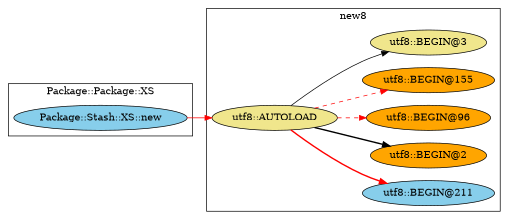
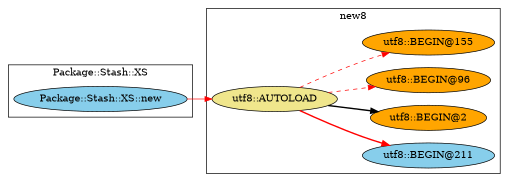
  digraph {
    rankdir=LR
    node [fillcolor=orange style=filled]
    edge [color=red style=bold]
    "utf8::AUTOLOAD" [fillcolor=khaki]
    "utf8::BEGIN@211" [fillcolor=skyblue]
    "utf8::BEGIN@2"
    n4 [label="utf8::BEGIN@96"]
    "utf8::BEGIN@155"
-   "utf8::BEGIN@3" [fillcolor=khaki]
    "Package::Stash::XS::new" [fillcolor=skyblue]
    subgraph cluster_1 {
      label=new8
      "utf8::AUTOLOAD"
      "utf8::BEGIN@211"
      "utf8::BEGIN@2"
      n4
      "utf8::BEGIN@155"
-     "utf8::BEGIN@3"
    }
    subgraph cluster_2 {
-     label="Package::Package::XS"
+     label="Package::Stash::XS"
      "Package::Stash::XS::new"
    }
    "utf8::AUTOLOAD" -> "utf8::BEGIN@211"
    "utf8::AUTOLOAD" -> "utf8::BEGIN@2" [color=black]
    "utf8::AUTOLOAD" -> n4 [style=dashed]
    "utf8::AUTOLOAD" -> "utf8::BEGIN@155" [style=dashed]
-   "utf8::AUTOLOAD" -> "utf8::BEGIN@3" [color=black style=solid]
    "Package::Stash::XS::new" -> "utf8::AUTOLOAD" [style=solid]
  }
